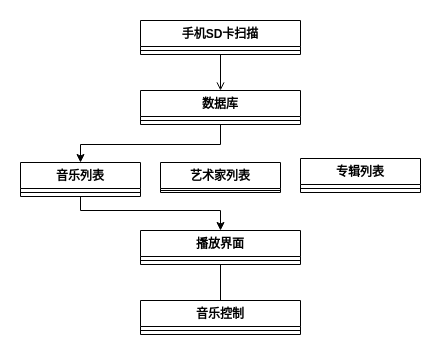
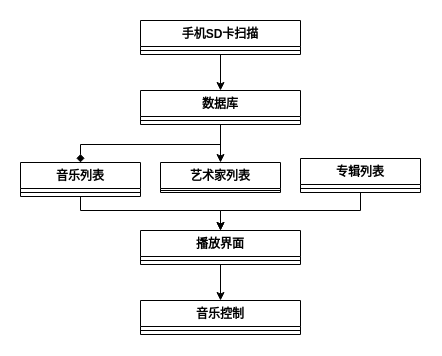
  <mxCell id="0" />
  <mxCell id="1" parent="0" />
- <mxCell id="2" style="edgeStyle=orthogonalEdgeStyle;rounded=0;orthogonalLoop=1;jettySize=auto;html=1;exitX=0.5;exitY=1;exitDx=0;exitDy=0;entryX=0.5;entryY=0;entryDx=0;entryDy=0;endArrow=open;" edge="1" parent="1" source="3" target="7"><mxGeometry relative="1" as="geometry" /></mxCell>
+ <mxCell id="2" style="edgeStyle=orthogonalEdgeStyle;rounded=0;orthogonalLoop=1;jettySize=auto;html=1;exitX=0.5;exitY=1;exitDx=0;exitDy=0;entryX=0.5;entryY=0;entryDx=0;entryDy=0;" edge="1" parent="1" source="3" target="7"><mxGeometry relative="1" as="geometry" /></mxCell>
  <mxCell id="3" value="手机SD卡扫描" style="swimlane;fontStyle=1;align=center;verticalAlign=top;childLayout=stackLayout;horizontal=1;startSize=26;horizontalStack=0;resizeParent=1;resizeParentMax=0;resizeLast=0;collapsible=1;marginBottom=0;" vertex="1" parent="1"><mxGeometry x="140" y="20" width="160" height="34" as="geometry" /></mxCell>
  <mxCell id="4" value="" style="line;strokeWidth=1;fillColor=none;align=left;verticalAlign=middle;spacingTop=-1;spacingLeft=3;spacingRight=3;rotatable=0;labelPosition=right;points=[];portConstraint=eastwest;" vertex="1" parent="3"><mxGeometry y="26" width="160" height="8" as="geometry" /></mxCell>
- <mxCell id="6" style="edgeStyle=orthogonalEdgeStyle;rounded=0;orthogonalLoop=1;jettySize=auto;html=1;exitX=0.5;exitY=1;exitDx=0;exitDy=0;entryX=0.5;entryY=0;entryDx=0;entryDy=0;" edge="1" parent="1" source="7" target="10"><mxGeometry relative="1" as="geometry"><Array as="points"><mxPoint x="220" y="144" /><mxPoint x="80" y="144" /></Array></mxGeometry></mxCell>
+ <mxCell id="5" style="edgeStyle=orthogonalEdgeStyle;rounded=0;orthogonalLoop=1;jettySize=auto;html=1;exitX=0.5;exitY=1;exitDx=0;exitDy=0;entryX=0.5;entryY=0;entryDx=0;entryDy=0;" edge="1" parent="1" source="7" target="12"><mxGeometry relative="1" as="geometry" /></mxCell>
+ <mxCell id="6" style="edgeStyle=orthogonalEdgeStyle;rounded=0;orthogonalLoop=1;jettySize=auto;html=1;exitX=0.5;exitY=1;exitDx=0;exitDy=0;entryX=0.5;entryY=0;entryDx=0;entryDy=0;endArrow=diamond;" edge="1" parent="1" source="7" target="10"><mxGeometry relative="1" as="geometry"><Array as="points"><mxPoint x="220" y="144" /><mxPoint x="80" y="144" /></Array></mxGeometry></mxCell>
  <mxCell id="7" value="数据库" style="swimlane;fontStyle=1;align=center;verticalAlign=top;childLayout=stackLayout;horizontal=1;startSize=26;horizontalStack=0;resizeParent=1;resizeParentMax=0;resizeLast=0;collapsible=1;marginBottom=0;" vertex="1" parent="1"><mxGeometry x="140" y="90" width="160" height="34" as="geometry" /></mxCell>
  <mxCell id="8" value="" style="line;strokeWidth=1;fillColor=none;align=left;verticalAlign=middle;spacingTop=-1;spacingLeft=3;spacingRight=3;rotatable=0;labelPosition=right;points=[];portConstraint=eastwest;" vertex="1" parent="7"><mxGeometry y="26" width="160" height="8" as="geometry" /></mxCell>
  <mxCell id="9" style="edgeStyle=orthogonalEdgeStyle;rounded=0;orthogonalLoop=1;jettySize=auto;html=1;exitX=0.5;exitY=1;exitDx=0;exitDy=0;" edge="1" parent="1" source="10"><mxGeometry relative="1" as="geometry"><mxPoint x="220" y="230" as="targetPoint" /><Array as="points"><mxPoint x="80" y="210" /><mxPoint x="220" y="210" /></Array></mxGeometry></mxCell>
  <mxCell id="10" value="音乐列表" style="swimlane;fontStyle=1;align=center;verticalAlign=top;childLayout=stackLayout;horizontal=1;startSize=26;horizontalStack=0;resizeParent=1;resizeParentMax=0;resizeLast=0;collapsible=1;marginBottom=0;" vertex="1" parent="1"><mxGeometry x="20" y="162" width="120" height="34" as="geometry" /></mxCell>
  <mxCell id="11" value="" style="line;strokeWidth=1;fillColor=none;align=left;verticalAlign=middle;spacingTop=-1;spacingLeft=3;spacingRight=3;rotatable=0;labelPosition=right;points=[];portConstraint=eastwest;" vertex="1" parent="10"><mxGeometry y="26" width="120" height="8" as="geometry" /></mxCell>
  <mxCell id="12" value="艺术家列表" style="swimlane;fontStyle=1;align=center;verticalAlign=top;childLayout=stackLayout;horizontal=1;startSize=26;horizontalStack=0;resizeParent=1;resizeParentMax=0;resizeLast=0;collapsible=1;marginBottom=0;" vertex="1" parent="1"><mxGeometry x="160" y="162" width="120" height="30" as="geometry" /></mxCell>
  <mxCell id="13" value="" style="line;strokeWidth=1;fillColor=none;align=left;verticalAlign=middle;spacingTop=-1;spacingLeft=3;spacingRight=3;rotatable=0;labelPosition=right;points=[];portConstraint=eastwest;" vertex="1" parent="12"><mxGeometry y="26" width="120" height="4" as="geometry" /></mxCell>
+ <mxCell id="14" style="edgeStyle=orthogonalEdgeStyle;rounded=0;orthogonalLoop=1;jettySize=auto;html=1;exitX=0.5;exitY=1;exitDx=0;exitDy=0;entryX=0.5;entryY=0;entryDx=0;entryDy=0;" edge="1" parent="1" source="15" target="18"><mxGeometry relative="1" as="geometry"><Array as="points"><mxPoint x="360" y="210" /><mxPoint x="220" y="210" /></Array></mxGeometry></mxCell>
  <mxCell id="15" value="专辑列表" style="swimlane;fontStyle=1;align=center;verticalAlign=top;childLayout=stackLayout;horizontal=1;startSize=26;horizontalStack=0;resizeParent=1;resizeParentMax=0;resizeLast=0;collapsible=1;marginBottom=0;" vertex="1" parent="1"><mxGeometry x="300" y="158" width="120" height="34" as="geometry" /></mxCell>
  <mxCell id="16" value="" style="line;strokeWidth=1;fillColor=none;align=left;verticalAlign=middle;spacingTop=-1;spacingLeft=3;spacingRight=3;rotatable=0;labelPosition=right;points=[];portConstraint=eastwest;" vertex="1" parent="15"><mxGeometry y="26" width="120" height="8" as="geometry" /></mxCell>
- <mxCell id="17" style="edgeStyle=orthogonalEdgeStyle;rounded=0;orthogonalLoop=1;jettySize=auto;html=1;exitX=0.5;exitY=1;exitDx=0;exitDy=0;entryX=0.5;entryY=0;entryDx=0;entryDy=0;endArrow=none;" edge="1" parent="1" source="18" target="20"><mxGeometry relative="1" as="geometry" /></mxCell>
+ <mxCell id="17" style="edgeStyle=orthogonalEdgeStyle;rounded=0;orthogonalLoop=1;jettySize=auto;html=1;exitX=0.5;exitY=1;exitDx=0;exitDy=0;entryX=0.5;entryY=0;entryDx=0;entryDy=0;" edge="1" parent="1" source="18" target="20"><mxGeometry relative="1" as="geometry" /></mxCell>
  <mxCell id="18" value="播放界面" style="swimlane;fontStyle=1;align=center;verticalAlign=top;childLayout=stackLayout;horizontal=1;startSize=26;horizontalStack=0;resizeParent=1;resizeParentMax=0;resizeLast=0;collapsible=1;marginBottom=0;" vertex="1" parent="1"><mxGeometry x="140" y="230" width="160" height="34" as="geometry" /></mxCell>
  <mxCell id="19" value="" style="line;strokeWidth=1;fillColor=none;align=left;verticalAlign=middle;spacingTop=-1;spacingLeft=3;spacingRight=3;rotatable=0;labelPosition=right;points=[];portConstraint=eastwest;" vertex="1" parent="18"><mxGeometry y="26" width="160" height="8" as="geometry" /></mxCell>
  <mxCell id="20" value="音乐控制" style="swimlane;fontStyle=1;align=center;verticalAlign=top;childLayout=stackLayout;horizontal=1;startSize=26;horizontalStack=0;resizeParent=1;resizeParentMax=0;resizeLast=0;collapsible=1;marginBottom=0;" vertex="1" parent="1"><mxGeometry x="140" y="300" width="160" height="34" as="geometry" /></mxCell>
  <mxCell id="21" value="" style="line;strokeWidth=1;fillColor=none;align=left;verticalAlign=middle;spacingTop=-1;spacingLeft=3;spacingRight=3;rotatable=0;labelPosition=right;points=[];portConstraint=eastwest;" vertex="1" parent="20"><mxGeometry y="26" width="160" height="8" as="geometry" /></mxCell>
